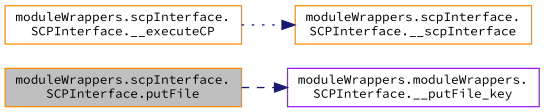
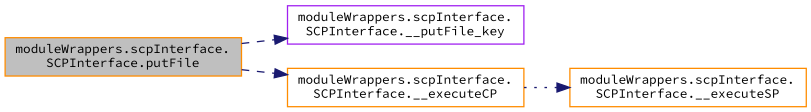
  digraph {
    fontname="Source Code Pro"
    rankdir=LR
    node [color=darkorange fillcolor=white fontname="Source Code Pro" fontsize=10 shape=record style=filled]
    edge [color=midnightblue fontname="Source Code Pro" fontsize=10 labelfontname=Helvetica labelfontsize=10 style=dashed]
    n1 [fillcolor=grey75 fontcolor=black height=0.2 label="moduleWrappers.scpInterface.\lSCPInterface.putFile" width=0.4]
-   n2 [color=purple height=0.2 label="moduleWrappers.moduleWrappers.\lSCPInterface.__putFile_key" width=0.4]
+   n2 [color=purple height=0.2 label="moduleWrappers.scpInterface.\lSCPInterface.__putFile_key" width=0.4]
    n3 [height=0.2 label="moduleWrappers.scpInterface.\lSCPInterface.__executeCP" width=0.4]
-   n4 [height=0.2 label="moduleWrappers.scpInterface.\lSCPInterface.__scpInterface" width=0.4]
+   n4 [height=0.2 label="moduleWrappers.scpInterface.\lSCPInterface.__executeSP" width=0.4]
    n1 -> n2
+   n1 -> n3
    n3 -> n4 [style=dotted]
  }
